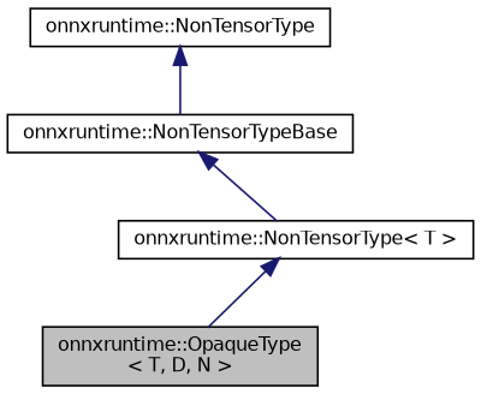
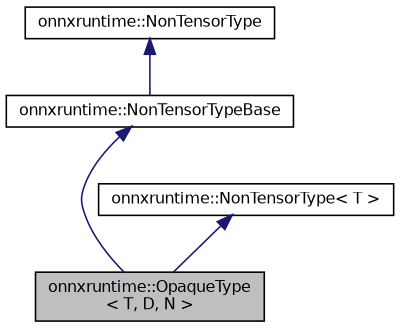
  digraph {
    node [color=black fillcolor=white fontname=Helvetica fontsize=10 shape=record style=filled]
    edge [color=midnightblue dir=back fontname=Helvetica fontsize=10 labelfontname=Helvetica labelfontsize=10 style=solid]
    n1 [fillcolor=grey75 fontcolor=black height=0.2 label="onnxruntime::OpaqueType\l\< T, D, N \>" width=0.4]
    n2 [height=0.2 label="onnxruntime::NonTensorType\< T \>" width=0.4]
    n3 [height=0.2 label="onnxruntime::NonTensorTypeBase" width=0.4]
    n4 [height=0.2 label="onnxruntime::NonTensorType" width=0.4]
    n2 -> n1
-   n3 -> n2
+   n3 -> n1
    n4 -> n3
  }
